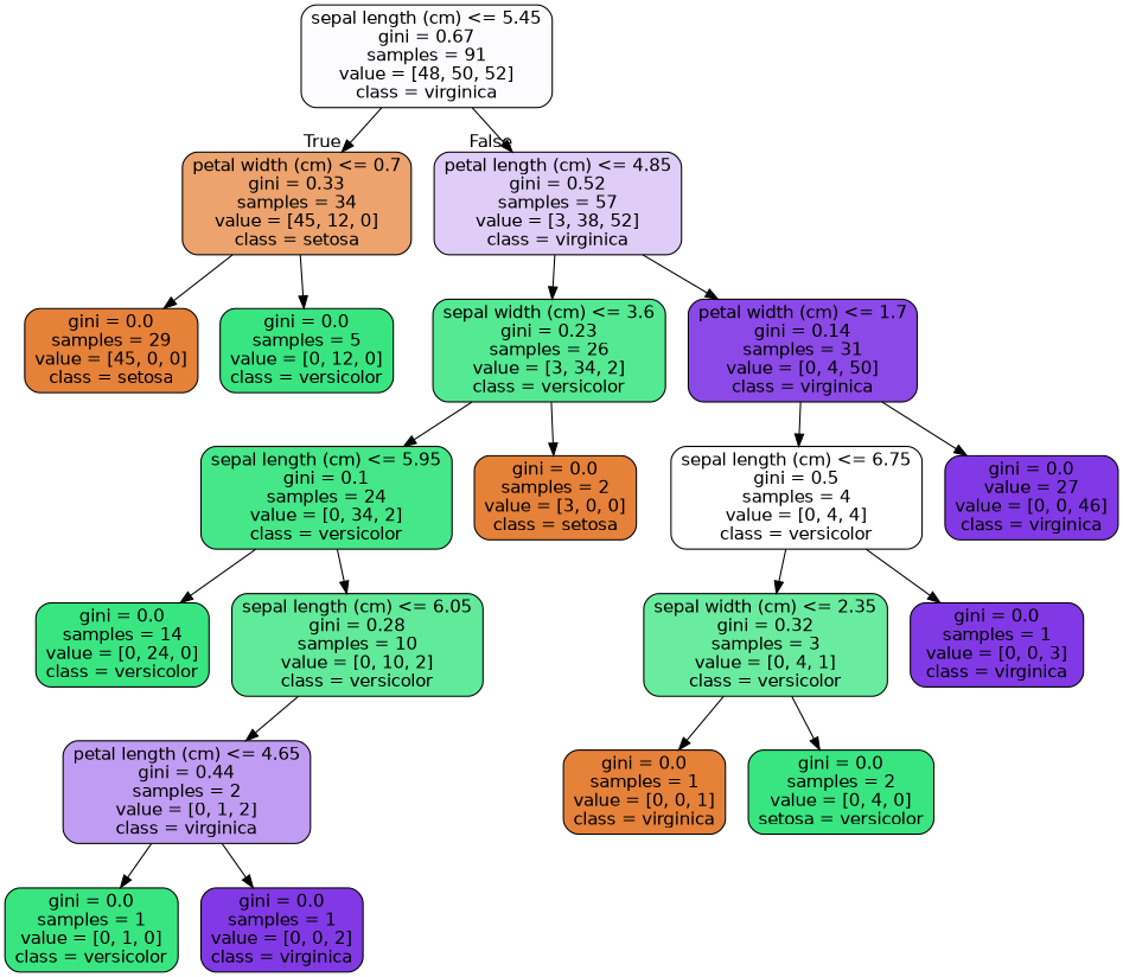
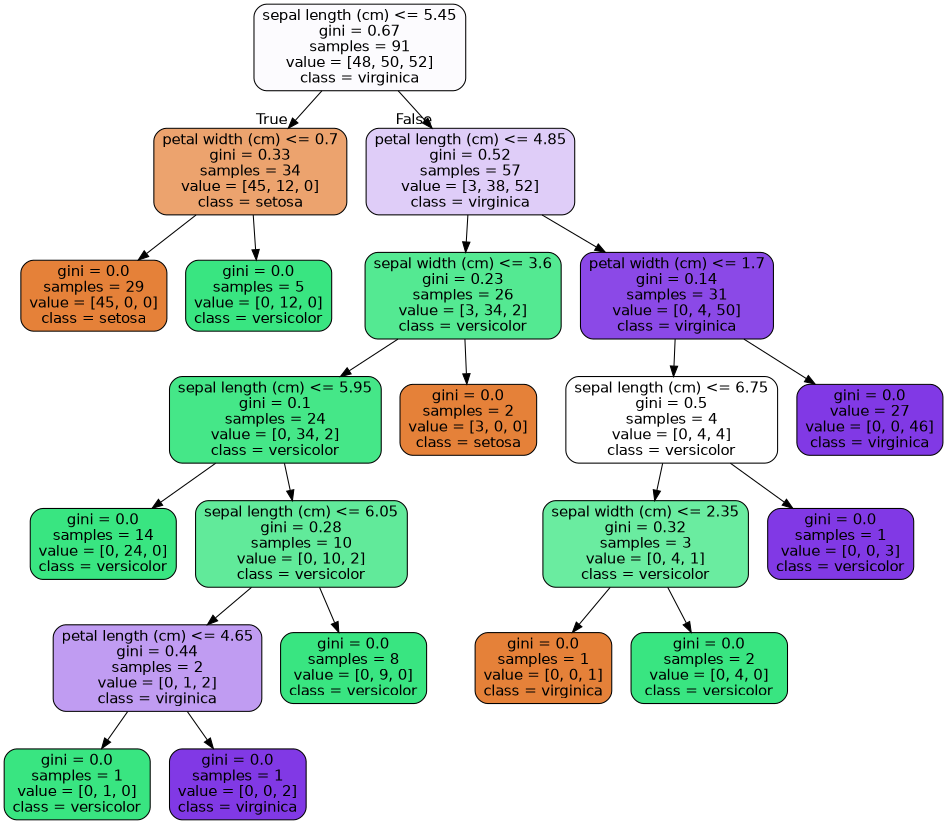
  digraph {
    node [color=black fillcolor="#39e581" fontname=helvetica shape=box style="filled, rounded"]
    edge [fontname=helvetica]
    n1 [fillcolor="#fcfbfe" label="sepal length (cm) <= 5.45\ngini = 0.67\nsamples = 91\nvalue = [48, 50, 52]\nclass = virginica"]
    n2 [fillcolor="#eca36e" label="petal width (cm) <= 0.7\ngini = 0.33\nsamples = 34\nvalue = [45, 12, 0]\nclass = setosa"]
    n3 [fillcolor="#dfcdf8" label="petal length (cm) <= 4.85\ngini = 0.52\nsamples = 57\nvalue = [3, 38, 52]\nclass = virginica"]
    n4 [fillcolor="#e58139" label="gini = 0.0\nsamples = 29\nvalue = [45, 0, 0]\nclass = setosa"]
    n5 [label="gini = 0.0\nsamples = 5\nvalue = [0, 12, 0]\nclass = versicolor"]
    n6 [fillcolor="#54e992" label="sepal width (cm) <= 3.6\ngini = 0.23\nsamples = 26\nvalue = [3, 34, 2]\nclass = versicolor"]
    n7 [fillcolor="#8b49e7" label="petal width (cm) <= 1.7\ngini = 0.14\nsamples = 31\nvalue = [0, 4, 50]\nclass = virginica"]
    n8 [fillcolor="#45e788" label="sepal length (cm) <= 5.95\ngini = 0.1\nsamples = 24\nvalue = [0, 34, 2]\nclass = versicolor"]
    n9 [fillcolor="#e58139" label="gini = 0.0\nsamples = 2\nvalue = [3, 0, 0]\nclass = setosa"]
    n10 [fillcolor="#ffffff" label="sepal length (cm) <= 6.75\ngini = 0.5\nsamples = 4\nvalue = [0, 4, 4]\nclass = versicolor"]
    n11 [fillcolor="#8139e5" label="gini = 0.0\nvalue = 27\nvalue = [0, 0, 46]\nclass = virginica"]
    n12 [label="gini = 0.0\nsamples = 14\nvalue = [0, 24, 0]\nclass = versicolor"]
    n13 [fillcolor="#61ea9a" label="sepal length (cm) <= 6.05\ngini = 0.28\nsamples = 10\nvalue = [0, 10, 2]\nclass = versicolor"]
    n14 [fillcolor="#c09cf2" label="petal length (cm) <= 4.65\ngini = 0.44\nsamples = 2\nvalue = [0, 1, 2]\nclass = virginica"]
+   n15 [label="gini = 0.0\nsamples = 8\nvalue = [0, 9, 0]\nclass = versicolor"]
    n16 [label="gini = 0.0\nsamples = 1\nvalue = [0, 1, 0]\nclass = versicolor"]
    n17 [fillcolor="#8139e5" label="gini = 0.0\nsamples = 1\nvalue = [0, 0, 2]\nclass = virginica"]
    n18 [fillcolor="#6aeca0" label="sepal width (cm) <= 2.35\ngini = 0.32\nsamples = 3\nvalue = [0, 4, 1]\nclass = versicolor"]
-   n19 [fillcolor="#8139e5" label="gini = 0.0\nsamples = 1\nvalue = [0, 0, 3]\nclass = virginica"]
+   n19 [fillcolor="#8139e5" label="gini = 0.0\nsamples = 1\nvalue = [0, 0, 3]\nclass = versicolor"]
    n20 [fillcolor="#e58139" label="gini = 0.0\nsamples = 1\nvalue = [0, 0, 1]\nclass = virginica"]
-   n21 [label="gini = 0.0\nsamples = 2\nvalue = [0, 4, 0]\nsetosa = versicolor"]
+   n21 [label="gini = 0.0\nsamples = 2\nvalue = [0, 4, 0]\nclass = versicolor"]
    n1 -> n2 [headlabel=True labelangle=45 labeldistance=2.5]
    n1 -> n3 [headlabel=False labelangle=-45 labeldistance=2.5]
    n2 -> n4
    n2 -> n5
    n3 -> n6
    n3 -> n7
    n6 -> n8
    n6 -> n9
    n7 -> n10
    n7 -> n11
    n8 -> n12
    n8 -> n13
    n10 -> n18
    n10 -> n19
    n13 -> n14
+   n13 -> n15
    n14 -> n16
    n14 -> n17
    n18 -> n20
    n18 -> n21
  }
